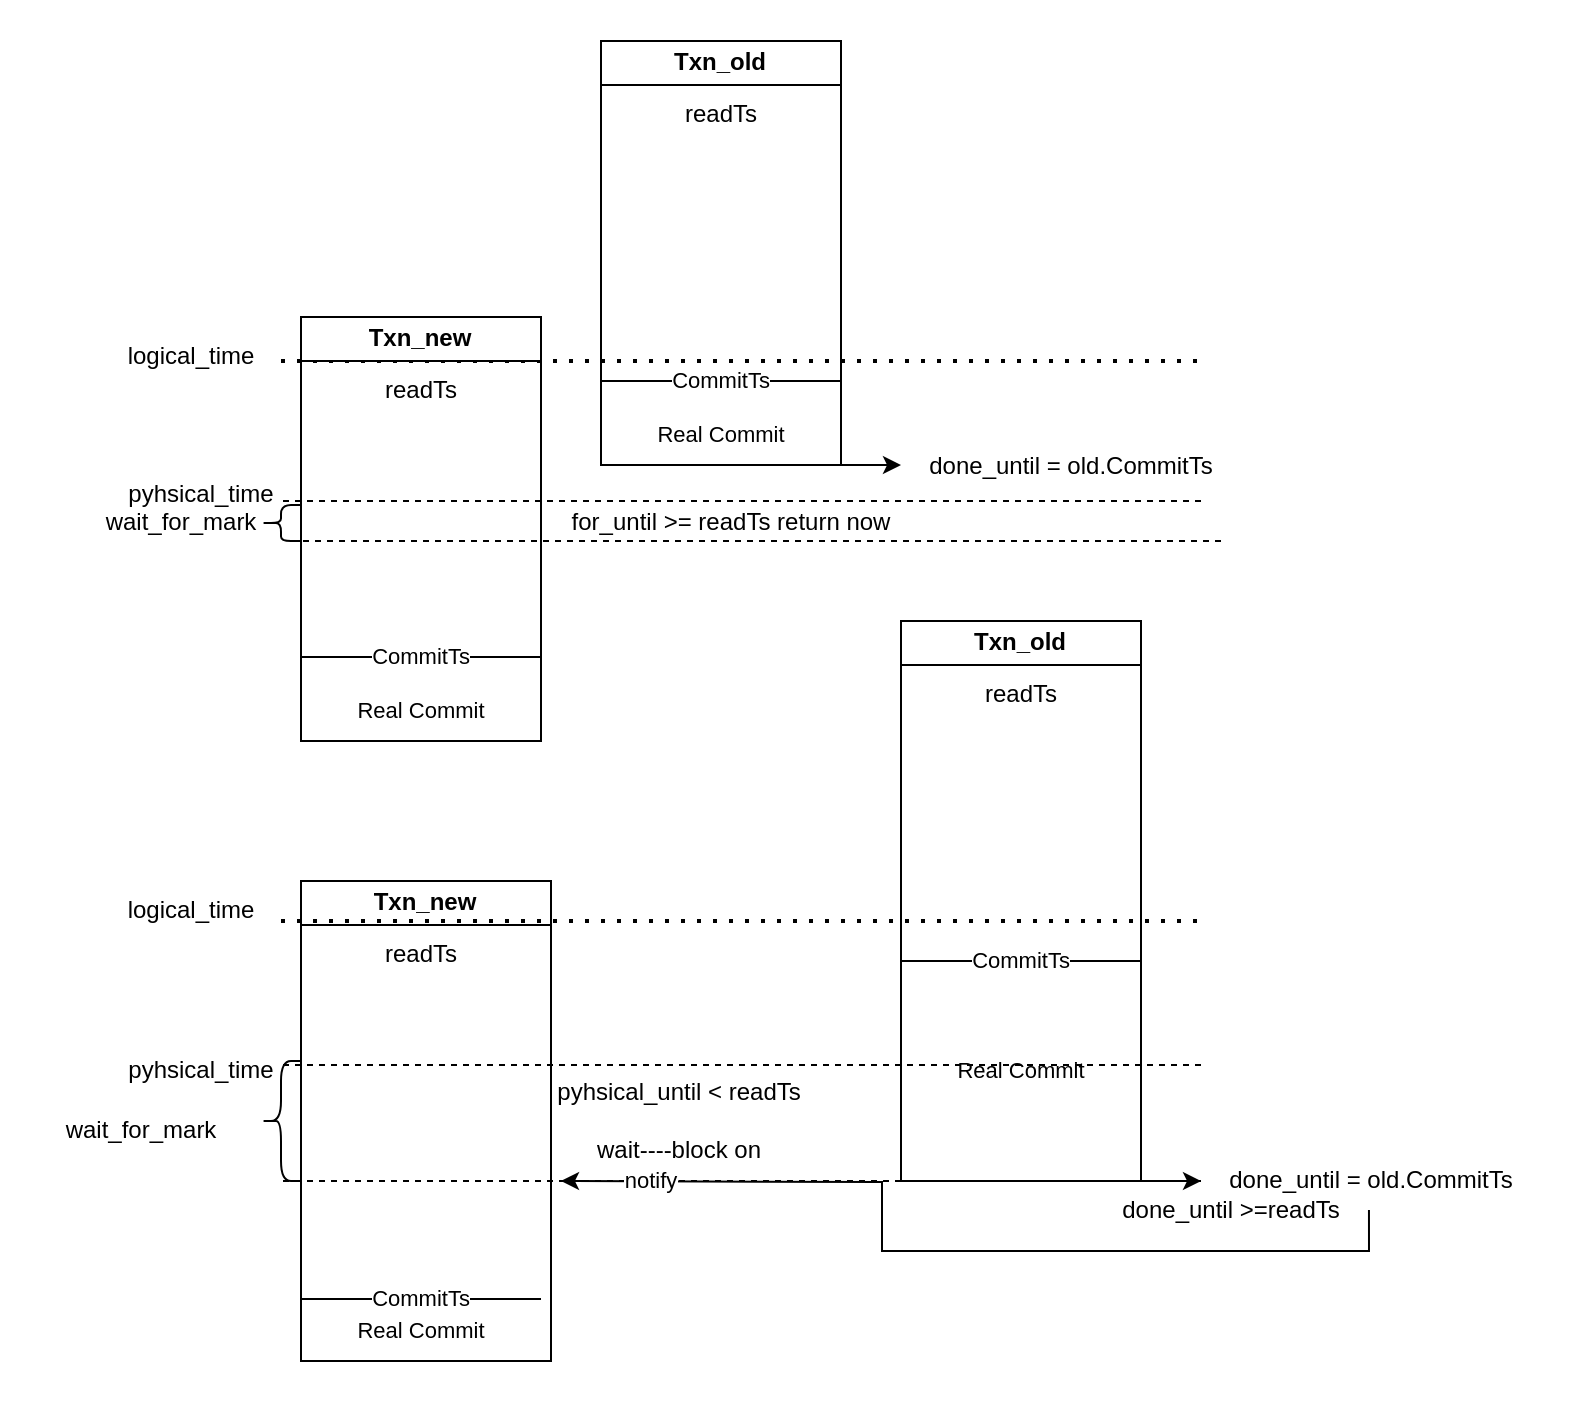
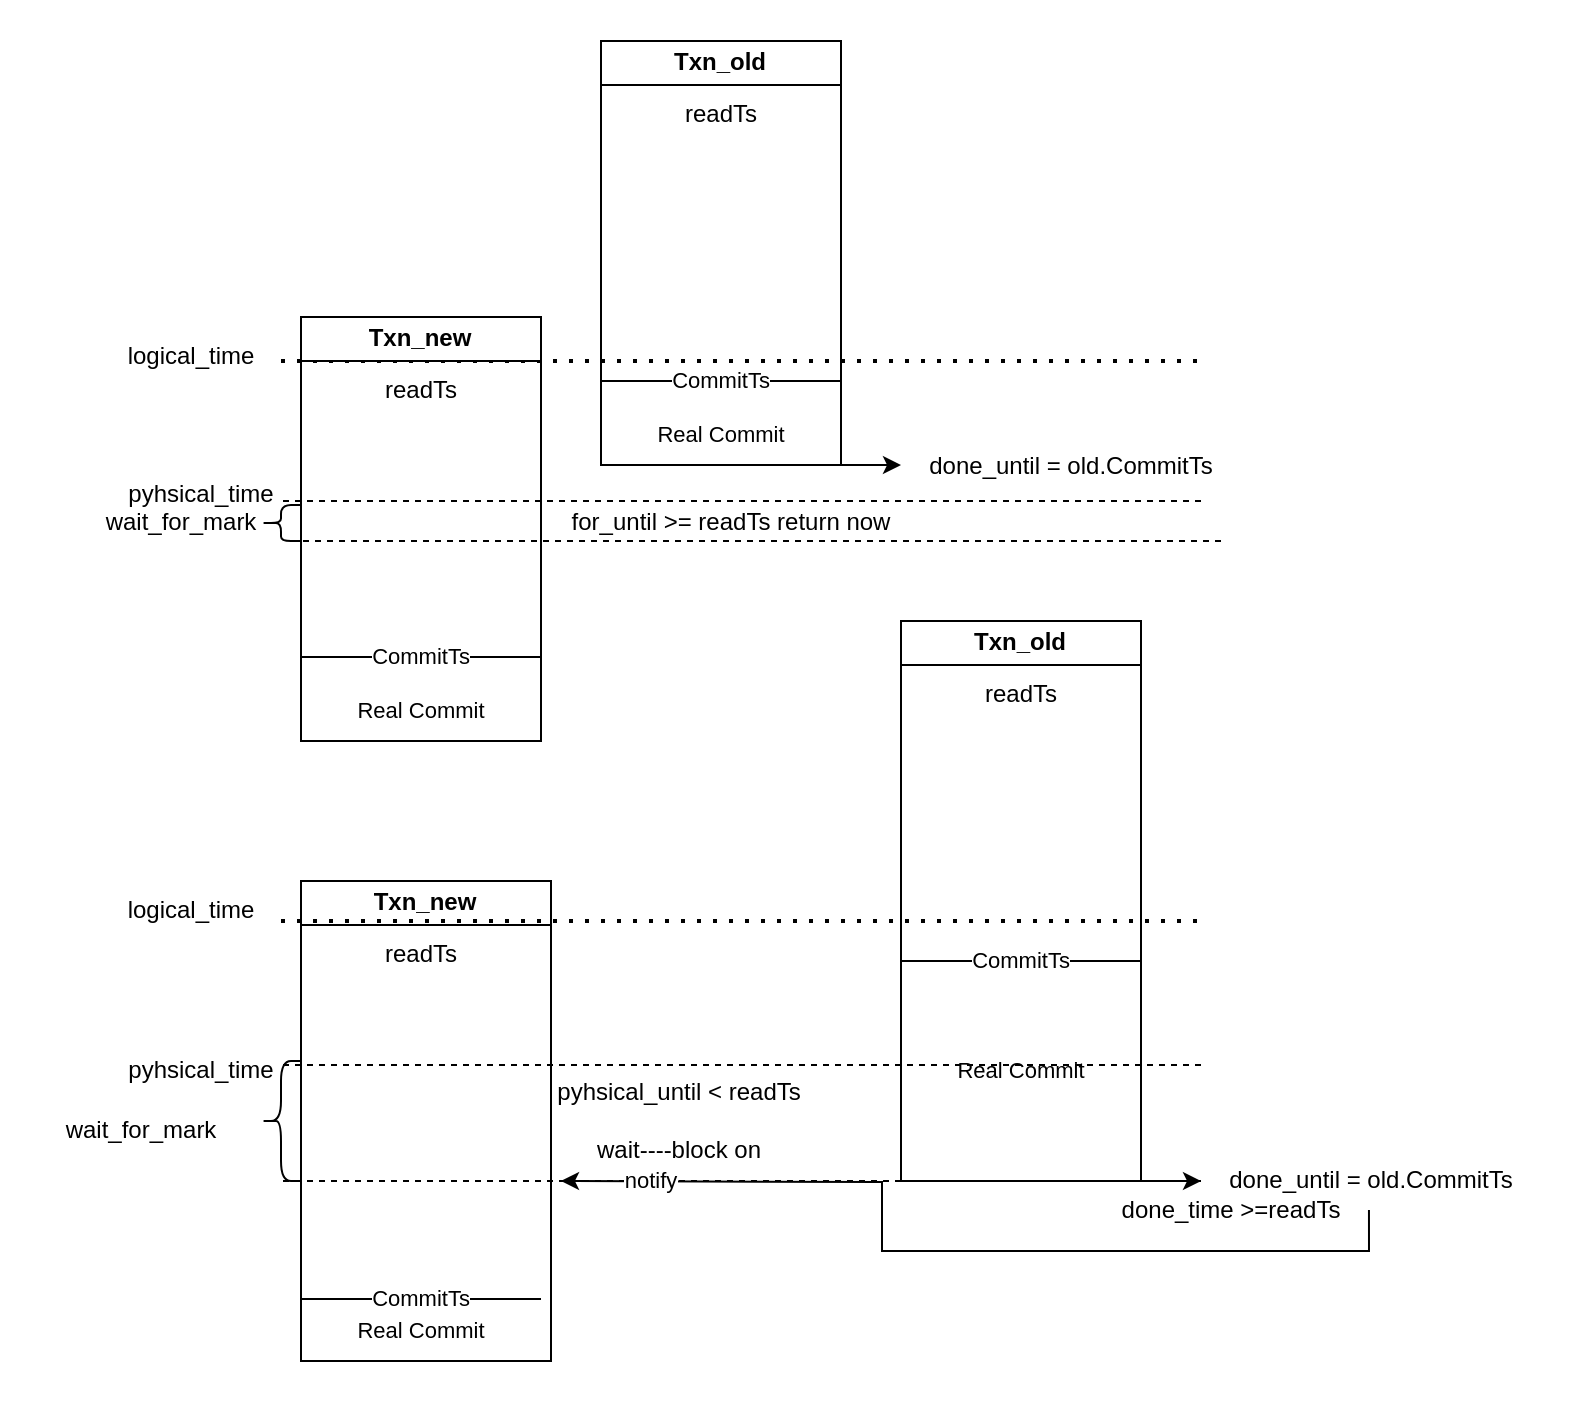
  <mxCell id="0" />
  <mxCell id="1" parent="0" />
  <mxCell id="2" value="" style="endArrow=none;dashed=1;html=1;dashPattern=1 3;strokeWidth=2;rounded=0;" parent="1" edge="1"><mxGeometry width="50" height="50" relative="1" as="geometry"><mxPoint x="140" y="180" as="sourcePoint" /><mxPoint x="600" y="180" as="targetPoint" /></mxGeometry></mxCell>
  <mxCell id="3" value="logical_time" style="text;html=1;align=center;verticalAlign=middle;resizable=0;points=[];autosize=1;strokeColor=none;fillColor=none;" parent="1" vertex="1"><mxGeometry x="50" y="163" width="90" height="30" as="geometry" /></mxCell>
  <mxCell id="4" value="pyhsical_time" style="text;html=1;align=center;verticalAlign=middle;resizable=0;points=[];autosize=1;strokeColor=none;fillColor=none;" parent="1" vertex="1"><mxGeometry x="50" y="232" width="100" height="30" as="geometry" /></mxCell>
  <mxCell id="5" value="Txn_new" style="swimlane;whiteSpace=wrap;html=1;startSize=22;" parent="1" vertex="1"><mxGeometry x="150" y="158" width="120" height="212" as="geometry"><mxRectangle x="460" y="268" width="70" height="30" as="alternateBounds" /></mxGeometry></mxCell>
  <mxCell id="6" value="readTs" style="text;html=1;align=center;verticalAlign=middle;resizable=0;points=[];autosize=1;strokeColor=none;fillColor=none;" parent="5" vertex="1"><mxGeometry x="30" y="22" width="60" height="30" as="geometry" /></mxCell>
  <mxCell id="7" value="CommitTs" style="endArrow=none;html=1;rounded=0;entryX=1;entryY=0.75;entryDx=0;entryDy=0;exitX=0;exitY=0.75;exitDx=0;exitDy=0;elbow=vertical;" parent="5" edge="1"><mxGeometry width="50" height="50" relative="1" as="geometry"><mxPoint y="170" as="sourcePoint" /><mxPoint x="120" y="170" as="targetPoint" /></mxGeometry></mxCell>
  <mxCell id="8" value="Real Commit" style="text;html=1;align=center;verticalAlign=middle;resizable=0;points=[];autosize=1;strokeColor=none;fillColor=none;fontSize=11;" parent="5" vertex="1"><mxGeometry x="15" y="182" width="90" height="30" as="geometry" /></mxCell>
  <mxCell id="9" value="" style="endArrow=none;dashed=1;html=1;rounded=0;" parent="5" edge="1"><mxGeometry width="50" height="50" relative="1" as="geometry"><mxPoint x="450" y="92" as="sourcePoint" /><mxPoint x="-10" y="92" as="targetPoint" /></mxGeometry></mxCell>
  <mxCell id="10" value="" style="endArrow=none;dashed=1;html=1;rounded=0;" edge="1" parent="5"><mxGeometry width="50" height="50" relative="1" as="geometry"><mxPoint x="460" y="112" as="sourcePoint" /><mxPoint y="112" as="targetPoint" /></mxGeometry></mxCell>
  <mxCell id="11" style="edgeStyle=orthogonalEdgeStyle;rounded=0;orthogonalLoop=1;jettySize=auto;html=1;exitX=1;exitY=1;exitDx=0;exitDy=0;" edge="1" parent="1" source="12"><mxGeometry relative="1" as="geometry"><mxPoint x="600" y="590" as="targetPoint" /></mxGeometry></mxCell>
  <mxCell id="12" value="Txn_old" style="swimlane;whiteSpace=wrap;html=1;startSize=22;" parent="1" vertex="1"><mxGeometry x="450" y="310" width="120" height="280" as="geometry"><mxRectangle x="460" y="268" width="70" height="30" as="alternateBounds" /></mxGeometry></mxCell>
  <mxCell id="13" value="readTs" style="text;html=1;align=center;verticalAlign=middle;resizable=0;points=[];autosize=1;strokeColor=none;fillColor=none;" parent="12" vertex="1"><mxGeometry x="30" y="22" width="60" height="30" as="geometry" /></mxCell>
  <mxCell id="14" value="CommitTs" style="endArrow=none;html=1;rounded=0;entryX=1;entryY=0.75;entryDx=0;entryDy=0;exitX=0;exitY=0.75;exitDx=0;exitDy=0;elbow=vertical;" parent="12" edge="1"><mxGeometry width="50" height="50" relative="1" as="geometry"><mxPoint y="170" as="sourcePoint" /><mxPoint x="120" y="170" as="targetPoint" /></mxGeometry></mxCell>
  <mxCell id="15" value="Real Commit" style="text;html=1;align=center;verticalAlign=middle;resizable=0;points=[];autosize=1;strokeColor=none;fillColor=none;fontSize=11;" parent="12" vertex="1"><mxGeometry x="15" y="210" width="90" height="30" as="geometry" /></mxCell>
  <mxCell id="16" style="edgeStyle=orthogonalEdgeStyle;rounded=0;orthogonalLoop=1;jettySize=auto;html=1;exitX=1;exitY=1;exitDx=0;exitDy=0;" edge="1" parent="1" source="17"><mxGeometry relative="1" as="geometry"><mxPoint x="450" y="232" as="targetPoint" /></mxGeometry></mxCell>
  <mxCell id="17" value="Txn_old" style="swimlane;whiteSpace=wrap;html=1;startSize=22;" parent="1" vertex="1"><mxGeometry x="300" width="120" height="212" as="geometry" y="20"><mxRectangle x="460" y="268" width="70" height="30" as="alternateBounds" /></mxGeometry></mxCell>
  <mxCell id="18" value="readTs" style="text;html=1;align=center;verticalAlign=middle;resizable=0;points=[];autosize=1;strokeColor=none;fillColor=none;" parent="17" vertex="1"><mxGeometry x="30" y="22" width="60" height="30" as="geometry" /></mxCell>
  <mxCell id="19" value="CommitTs" style="endArrow=none;html=1;rounded=0;entryX=1;entryY=0.75;entryDx=0;entryDy=0;exitX=0;exitY=0.75;exitDx=0;exitDy=0;elbow=vertical;" parent="17" edge="1"><mxGeometry width="50" height="50" relative="1" as="geometry"><mxPoint y="170" as="sourcePoint" /><mxPoint x="120" y="170" as="targetPoint" /></mxGeometry></mxCell>
  <mxCell id="20" value="Real Commit" style="text;html=1;align=center;verticalAlign=middle;resizable=0;points=[];autosize=1;strokeColor=none;fillColor=none;fontSize=11;" parent="17" vertex="1"><mxGeometry x="15" y="182" width="90" height="30" as="geometry" /></mxCell>
  <mxCell id="21" value="done_until = old.CommitTs" style="text;html=1;align=center;verticalAlign=middle;resizable=0;points=[];autosize=1;strokeColor=none;fillColor=none;" vertex="1" parent="1"><mxGeometry x="450" y="218" width="170" height="30" as="geometry" /></mxCell>
  <mxCell id="22" value="for_until &amp;gt;= readTs return now" style="text;html=1;align=center;verticalAlign=middle;resizable=0;points=[];autosize=1;strokeColor=none;fillColor=none;" vertex="1" parent="1"><mxGeometry x="265" y="246" width="200" height="30" as="geometry" /></mxCell>
  <mxCell id="23" value="Txn_new" style="swimlane;whiteSpace=wrap;html=1;startSize=22;" vertex="1" parent="1"><mxGeometry x="150" y="440" width="125" height="240" as="geometry"><mxRectangle x="460" y="268" width="70" height="30" as="alternateBounds" /></mxGeometry></mxCell>
  <mxCell id="24" value="readTs" style="text;html=1;align=center;verticalAlign=middle;resizable=0;points=[];autosize=1;strokeColor=none;fillColor=none;" vertex="1" parent="23"><mxGeometry x="30" y="22" width="60" height="30" as="geometry" /></mxCell>
  <mxCell id="25" value="CommitTs" style="endArrow=none;html=1;rounded=0;entryX=1;entryY=0.75;entryDx=0;entryDy=0;exitX=0;exitY=0.75;exitDx=0;exitDy=0;elbow=vertical;" edge="1" parent="23"><mxGeometry width="50" height="50" relative="1" as="geometry"><mxPoint y="209" as="sourcePoint" /><mxPoint x="120" y="209" as="targetPoint" /></mxGeometry></mxCell>
  <mxCell id="26" value="Real Commit" style="text;html=1;align=center;verticalAlign=middle;resizable=0;points=[];autosize=1;strokeColor=none;fillColor=none;fontSize=11;" vertex="1" parent="23"><mxGeometry x="15" y="210" width="90" height="30" as="geometry" /></mxCell>
  <mxCell id="27" value="" style="endArrow=none;dashed=1;html=1;rounded=0;" edge="1" parent="23"><mxGeometry width="50" height="50" relative="1" as="geometry"><mxPoint x="450" y="92" as="sourcePoint" /><mxPoint x="-10" y="92" as="targetPoint" /></mxGeometry></mxCell>
  <mxCell id="28" value="" style="endArrow=none;dashed=1;html=1;rounded=0;" edge="1" parent="23"><mxGeometry width="50" height="50" relative="1" as="geometry"><mxPoint x="450" y="150" as="sourcePoint" /><mxPoint x="-10" y="150" as="targetPoint" /></mxGeometry></mxCell>
  <mxCell id="29" value="" style="endArrow=none;dashed=1;html=1;dashPattern=1 3;strokeWidth=2;rounded=0;" edge="1" parent="1"><mxGeometry width="50" height="50" relative="1" as="geometry"><mxPoint x="140" y="460" as="sourcePoint" /><mxPoint x="600" y="460" as="targetPoint" /></mxGeometry></mxCell>
  <mxCell id="30" value="logical_time" style="text;html=1;align=center;verticalAlign=middle;resizable=0;points=[];autosize=1;strokeColor=none;fillColor=none;" vertex="1" parent="1"><mxGeometry x="50" y="440" width="90" height="30" as="geometry" /></mxCell>
  <mxCell id="31" value="pyhsical_time" style="text;html=1;align=center;verticalAlign=middle;resizable=0;points=[];autosize=1;strokeColor=none;fillColor=none;" vertex="1" parent="1"><mxGeometry x="50" y="520" width="100" height="30" as="geometry" /></mxCell>
  <mxCell id="32" value="wait_for_mark" style="text;html=1;align=center;verticalAlign=middle;resizable=0;points=[];autosize=1;strokeColor=none;fillColor=none;" vertex="1" parent="1"><mxGeometry x="20" y="550" width="100" height="30" as="geometry" /></mxCell>
  <mxCell id="33" value="" style="edgeStyle=orthogonalEdgeStyle;rounded=0;orthogonalLoop=1;jettySize=auto;html=1;elbow=vertical;exitX=0.494;exitY=0.983;exitDx=0;exitDy=0;exitPerimeter=0;" edge="1" parent="1" source="35"><mxGeometry relative="1" as="geometry"><mxPoint x="280" y="590" as="targetPoint" /></mxGeometry></mxCell>
  <mxCell id="34" value="notify" style="edgeLabel;html=1;align=center;verticalAlign=middle;resizable=0;points=[];" vertex="1" connectable="0" parent="33"><mxGeometry x="0.808" y="-1" relative="1" as="geometry"><mxPoint as="offset" /></mxGeometry></mxCell>
  <mxCell id="35" value="done_until = old.CommitTs" style="text;html=1;align=center;verticalAlign=middle;resizable=0;points=[];autosize=1;strokeColor=none;fillColor=none;" vertex="1" parent="1"><mxGeometry x="600" y="575" width="170" height="30" as="geometry" /></mxCell>
  <mxCell id="36" value="pyhsical_until &amp;lt; readTs&lt;br&gt;&lt;br&gt;wait----block on" style="text;html=1;align=center;verticalAlign=middle;resizable=0;points=[];autosize=1;strokeColor=none;fillColor=none;" vertex="1" parent="1"><mxGeometry x="274" y="530" width="130" height="60" as="geometry" /></mxCell>
- <mxCell id="37" value="done_until &amp;gt;=readTs" style="text;html=1;align=center;verticalAlign=middle;resizable=0;points=[];autosize=1;strokeColor=none;fillColor=none;" vertex="1" parent="1"><mxGeometry x="550" y="590" width="130" height="30" as="geometry" /></mxCell>
+ <mxCell id="37" value="done_time &amp;gt;=readTs" style="text;html=1;align=center;verticalAlign=middle;resizable=0;points=[];autosize=1;strokeColor=none;fillColor=none;" vertex="1" parent="1"><mxGeometry x="550" y="590" width="130" height="30" as="geometry" /></mxCell>
  <mxCell id="38" value="" style="shape=curlyBracket;whiteSpace=wrap;html=1;rounded=1;labelPosition=left;verticalLabelPosition=middle;align=right;verticalAlign=middle;" vertex="1" parent="1"><mxGeometry x="130" y="530" width="20" height="60" as="geometry" /></mxCell>
  <mxCell id="39" value="" style="shape=curlyBracket;whiteSpace=wrap;html=1;rounded=1;labelPosition=left;verticalLabelPosition=middle;align=right;verticalAlign=middle;size=0.5;" vertex="1" parent="1"><mxGeometry x="130" y="252" width="20" height="18" as="geometry" /></mxCell>
  <mxCell id="40" value="wait_for_mark" style="text;html=1;align=center;verticalAlign=middle;resizable=0;points=[];autosize=1;strokeColor=none;fillColor=none;" vertex="1" parent="1"><mxGeometry x="40" y="246" width="100" height="30" as="geometry" /></mxCell>
